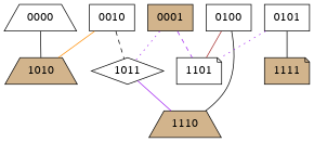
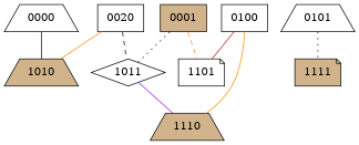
  graph {
    node [fillcolor=white shape=box style=filled]
    edge [color=black style=solid]
    n1 [height=0.5 label=0000 shape=trapezium width=0.84307]
    n2 [fillcolor=tan height=0.5 label=1010 shape=trapezium width=0.84307]
    n3 [fillcolor=tan height=0.5 label=0001 width=0.84307]
    n4 [height=0.5 label=1011 shape=diamond width=0.84307]
    n5 [height=0.5 label=1101 shape=note width=0.84307]
    n6 [fillcolor=tan height=0.5 label=1110 shape=trapezium width=0.84307]
-   n7 [height=0.5 label=0010 width=0.84307]
+   n7 [height=0.5 label=0020 width=0.84307]
    n8 [height=0.5 label=0100 width=0.84307]
-   n9 [height=0.5 label=0101 width=0.84307]
+   n9 [height=0.5 label=0101 shape=trapezium width=0.84307]
    n10 [fillcolor=tan height=0.5 label=1111 shape=note width=0.84307]
    n1 -- n2
-   n3 -- n4 [color=purple style=dotted]
-   n3 -- n5 [color=purple style=dashed]
+   n3 -- n4 [style=dotted]
+   n3 -- n5 [color=darkorange style=dashed]
    n4 -- n6 [color=purple]
    n7 -- n2 [color=darkorange]
    n7 -- n4 [style=dashed]
    n8 -- n5 [color=brown]
-   n8 -- n6
-   n9 -- n5 [color=purple style=dotted]
-   n9 -- n10
+   n8 -- n6 [color=darkorange]
+   n9 -- n10 [style=dotted]
  }
